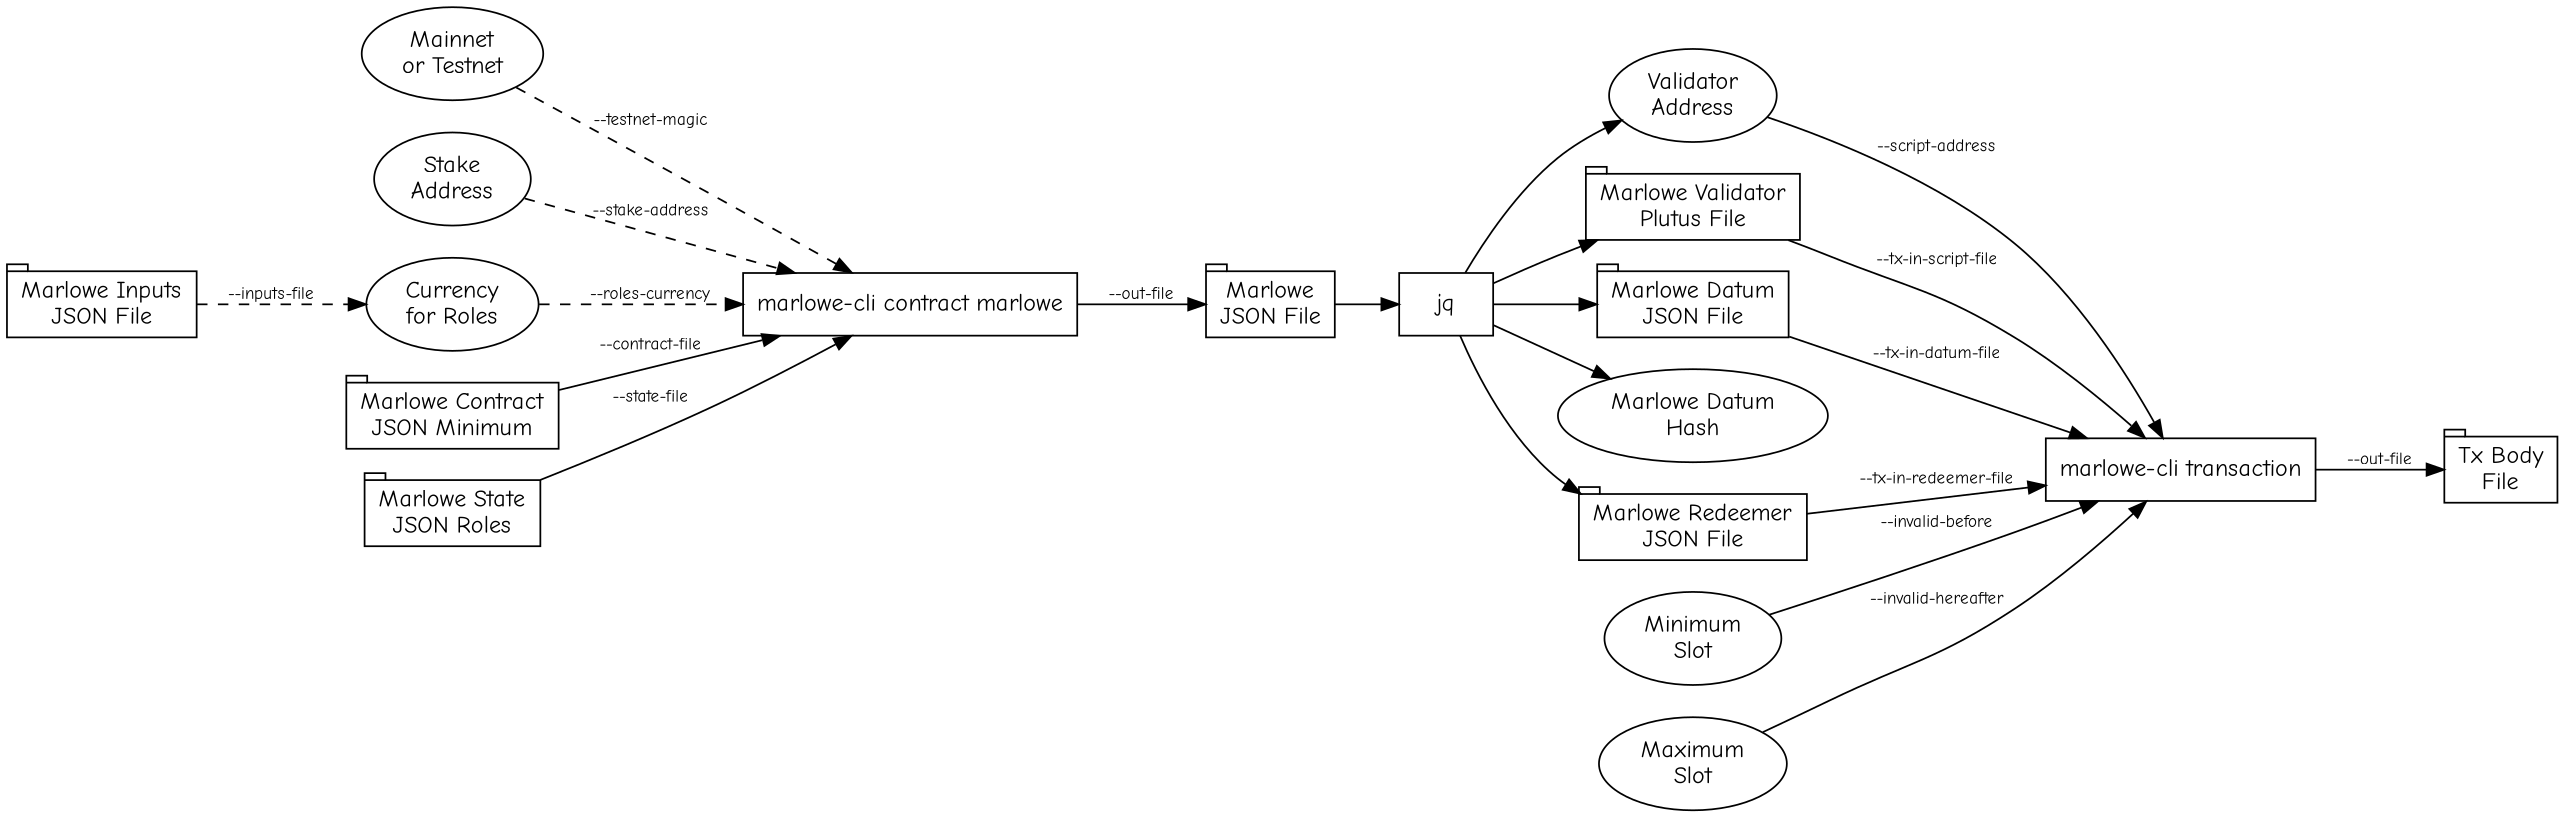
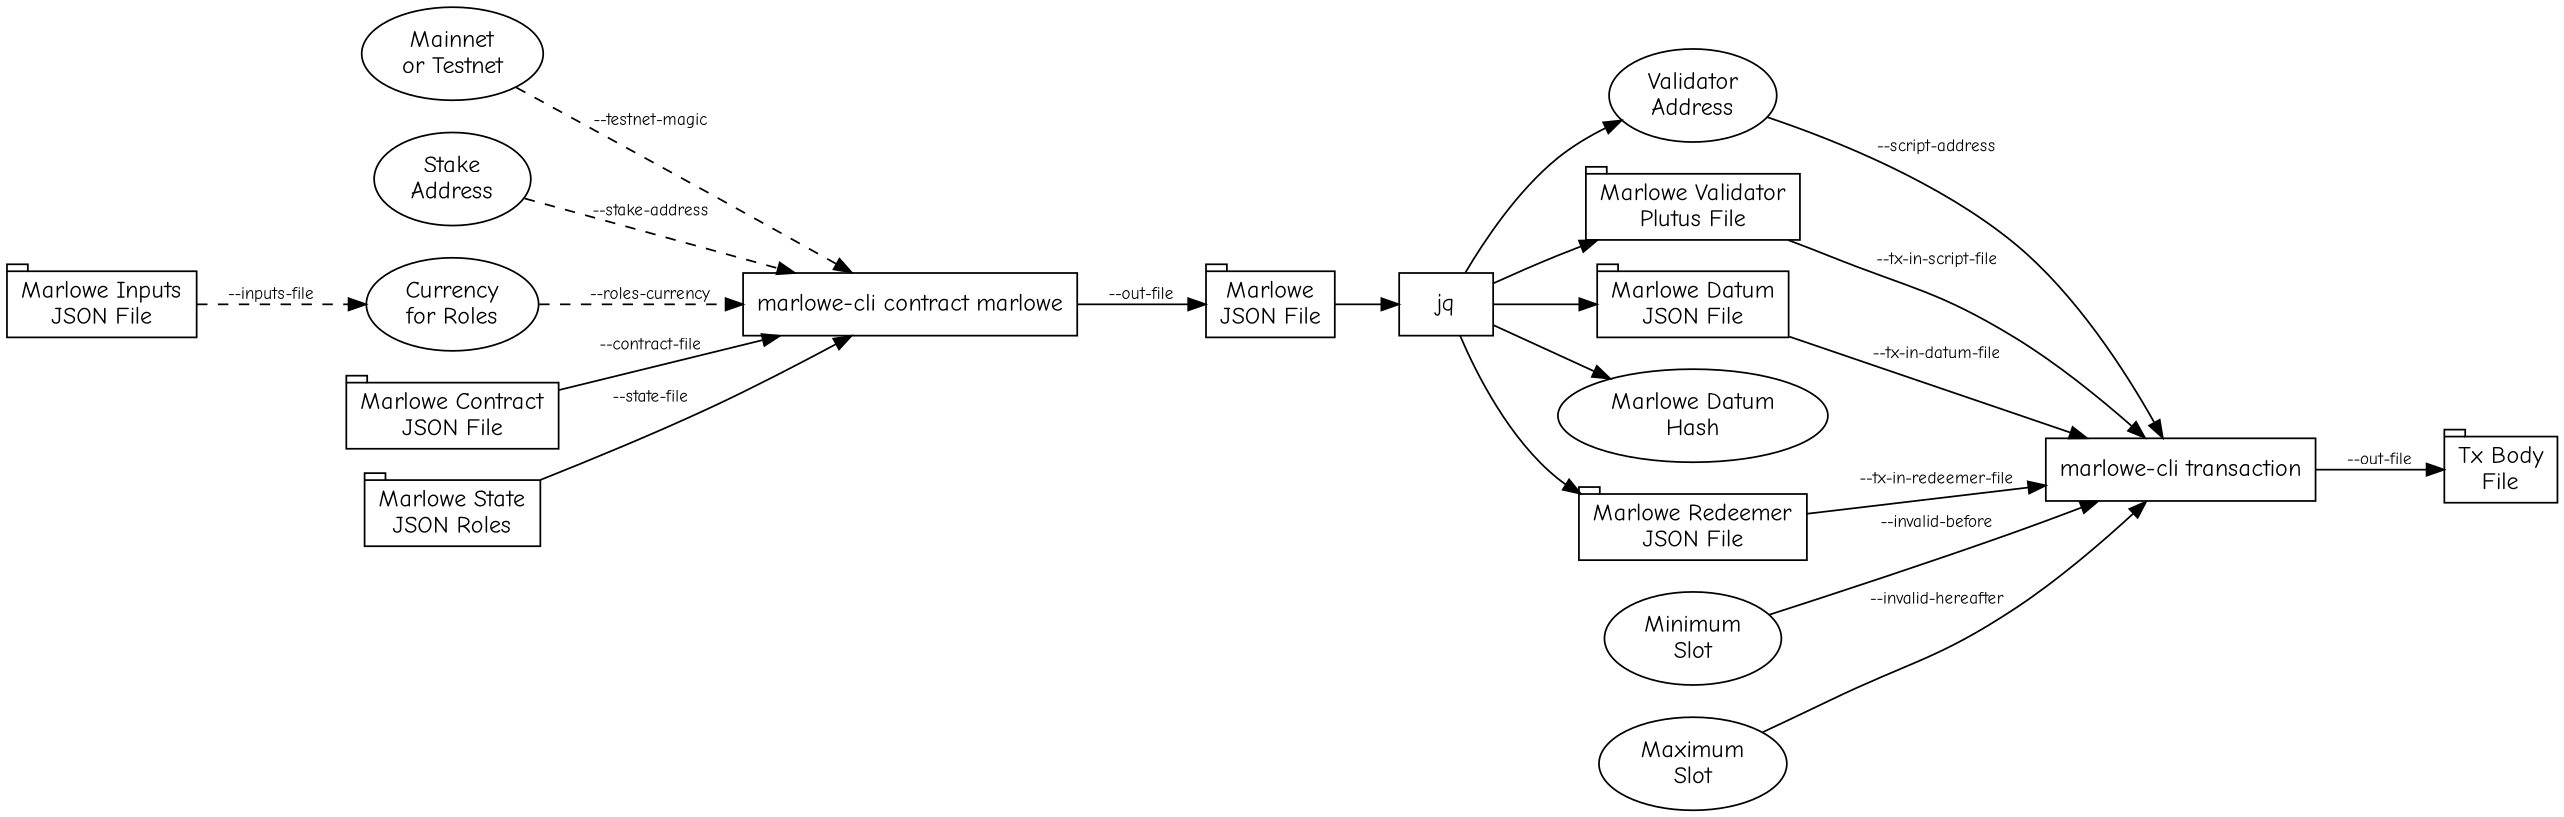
  digraph {
    fontname="Comic Neue"
    rankdir=LR
    node [fontname="Comic Neue" shape=tab]
    edge [fontname="Comic Neue" fontsize=10]
    n1 [label="Mainnet\nor Testnet" shape=""]
    n2 [label="marlowe-cli contract marlowe" shape=box]
    n3 [label="Marlowe\nJSON File"]
    n4 [label="Stake\nAddress" shape=""]
    n5 [label="Currency\nfor Roles" shape=""]
-   n6 [label="Marlowe Contract\nJSON Minimum"]
+   n6 [label="Marlowe Contract\nJSON File"]
    n7 [label="Marlowe State\nJSON Roles"]
    n8 [label="Marlowe Inputs\nJSON File"]
    n9 [label="Minimum\nSlot" shape=""]
    n10 [label="marlowe-cli transaction" shape=box]
    n11 [label="Tx Body\nFile"]
    n12 [label="Maximum\nSlot" shape=""]
    n13 [label=jq shape=box]
    n14 [label="Validator\nAddress" shape=""]
    n15 [label="Marlowe Validator\nPlutus File"]
    n16 [label="Marlowe Datum\nJSON File"]
    n17 [label="Marlowe Datum\nHash" shape=""]
    n18 [label="Marlowe Redeemer\nJSON File"]
    n1 -> n2 [label="--testnet-magic" style=dashed]
    n2 -> n3 [label="--out-file"]
    n3 -> n13 [fontsize=""]
    n4 -> n2 [label="--stake-address" style=dashed]
    n5 -> n2 [label="--roles-currency" style=dashed]
    n6 -> n2 [label="--contract-file"]
    n7 -> n2 [label="--state-file"]
    n8 -> n5 [label="--inputs-file" style=dashed]
    n9 -> n10 [label="--invalid-before"]
    n10 -> n11 [label="--out-file"]
    n12 -> n10 [label="--invalid-hereafter"]
    n13 -> n14 [fontsize=""]
    n13 -> n15 [fontsize=""]
    n13 -> n16 [fontsize=""]
    n13 -> n17 [fontsize=""]
    n13 -> n18 [fontsize=""]
    n14 -> n10 [label="--script-address"]
    n15 -> n10 [label="--tx-in-script-file"]
    n16 -> n10 [label="--tx-in-datum-file"]
    n18 -> n10 [label="--tx-in-redeemer-file"]
  }
